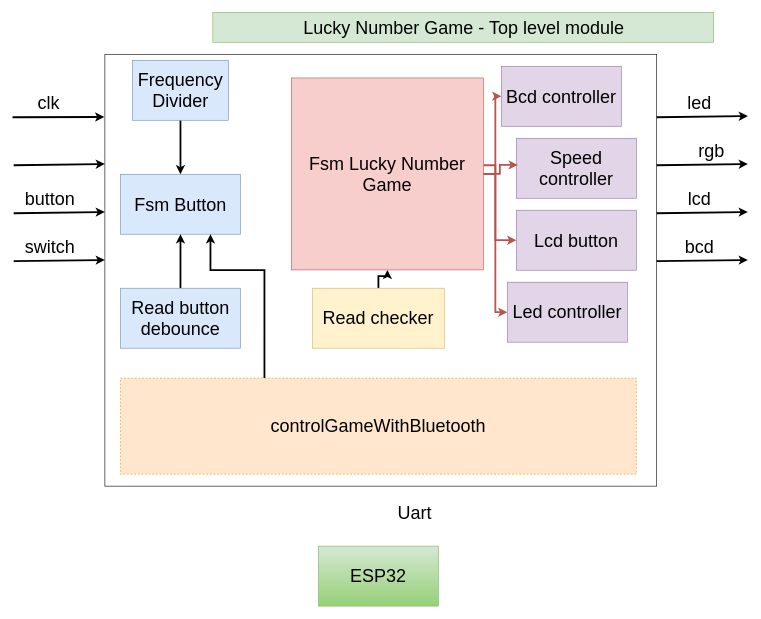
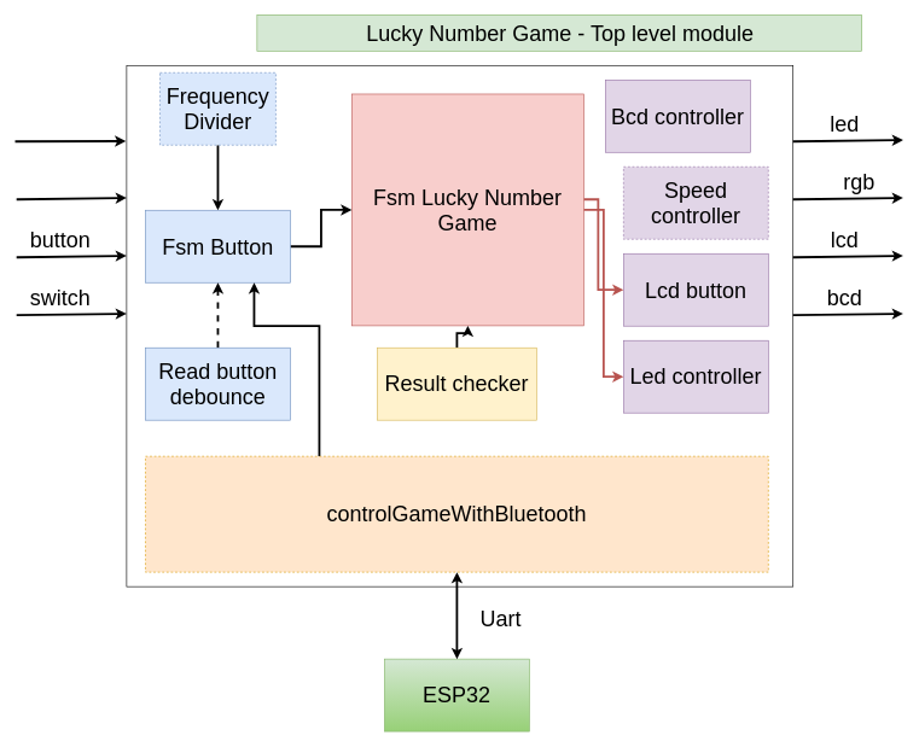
  <mxCell id="0" />
  <mxCell id="1" parent="0" />
  <mxCell id="2" value="" style="rounded=0;whiteSpace=wrap;html=1;fillColor=none;" parent="1" vertex="1"><mxGeometry x="174" y="90" width="920" height="720" as="geometry" /></mxCell>
  <mxCell id="3" style="edgeStyle=orthogonalEdgeStyle;rounded=0;orthogonalLoop=1;jettySize=auto;html=1;entryX=0.5;entryY=0;entryDx=0;entryDy=0;strokeWidth=3;" parent="1" source="4" target="26" edge="1"><mxGeometry relative="1" as="geometry" /></mxCell>
- <mxCell id="4" value="&lt;font style=&quot;font-size: 30px;&quot;&gt;Frequency Divider&lt;/font&gt;" style="rounded=0;whiteSpace=wrap;html=1;fillColor=#dae8fc;strokeColor=#6c8ebf;" parent="1" vertex="1"><mxGeometry y="100" width="160" height="100" as="geometry" x="220" /></mxCell>
+ <mxCell id="4" value="&lt;font style=&quot;font-size: 30px;&quot;&gt;Frequency Divider&lt;/font&gt;" style="rounded=0;whiteSpace=wrap;html=1;fillColor=#dae8fc;strokeColor=#6c8ebf;dashed=1;" parent="1" vertex="1"><mxGeometry y="100" width="160" height="100" as="geometry" x="220" /></mxCell>
  <mxCell id="5" value="" style="endArrow=classic;html=1;rounded=0;entryX=-0.001;entryY=0.079;entryDx=0;entryDy=0;entryPerimeter=0;strokeWidth=3;" parent="1" edge="1"><mxGeometry width="50" height="50" relative="1" as="geometry"><mxPoint x="20" y="195" as="sourcePoint" /><mxPoint x="173.08" y="194.5" as="targetPoint" /></mxGeometry></mxCell>
- <mxCell id="6" value="&lt;font style=&quot;font-size: 30px;&quot;&gt;clk&lt;/font&gt;" style="text;html=1;align=center;verticalAlign=middle;resizable=0;points=[];autosize=1;strokeColor=none;fillColor=none;perimeterSpacing=2;strokeWidth=3;" parent="1" vertex="1"><mxGeometry x="50" y="145" width="60" height="50" as="geometry" /></mxCell>
  <mxCell id="7" value="&lt;font style=&quot;font-size: 30px;&quot;&gt;Lucky Number Game - Top level module&lt;/font&gt;" style="text;html=1;align=center;verticalAlign=middle;resizable=0;points=[];autosize=1;strokeColor=#82b366;fillColor=#d5e8d4;" parent="1" vertex="1"><mxGeometry x="354" y="20" width="835" height="50" as="geometry" /></mxCell>
  <mxCell id="8" value="" style="endArrow=classic;html=1;rounded=0;entryX=-0.002;entryY=0.068;entryDx=0;entryDy=0;entryPerimeter=0;strokeWidth=3;" parent="1" edge="1"><mxGeometry width="50" height="50" relative="1" as="geometry"><mxPoint x="22" y="275" as="sourcePoint" /><mxPoint x="174" y="273" as="targetPoint" /></mxGeometry></mxCell>
  <mxCell id="9" value="" style="endArrow=classic;html=1;rounded=0;entryX=-0.002;entryY=0.068;entryDx=0;entryDy=0;entryPerimeter=0;strokeWidth=3;" parent="1" edge="1"><mxGeometry width="50" height="50" relative="1" as="geometry"><mxPoint x="22" y="355" as="sourcePoint" /><mxPoint x="174" y="353" as="targetPoint" /></mxGeometry></mxCell>
  <mxCell id="10" value="&lt;span style=&quot;font-size: 30px;&quot;&gt;button&lt;/span&gt;" style="text;html=1;align=center;verticalAlign=middle;resizable=0;points=[];autosize=1;strokeColor=none;fillColor=none;perimeterSpacing=2;strokeWidth=3;" parent="1" vertex="1"><mxGeometry x="27" y="305" width="110" height="50" as="geometry" /></mxCell>
  <mxCell id="11" value="" style="endArrow=classic;html=1;rounded=0;entryX=-0.002;entryY=0.068;entryDx=0;entryDy=0;entryPerimeter=0;strokeWidth=3;" parent="1" edge="1"><mxGeometry width="50" height="50" relative="1" as="geometry"><mxPoint x="22" y="435" as="sourcePoint" /><mxPoint x="174" y="433" as="targetPoint" /></mxGeometry></mxCell>
  <mxCell id="12" value="&lt;span style=&quot;font-size: 30px;&quot;&gt;switch&lt;/span&gt;" style="text;html=1;align=center;verticalAlign=middle;resizable=0;points=[];autosize=1;strokeColor=none;fillColor=none;perimeterSpacing=2;strokeWidth=3;" parent="1" vertex="1"><mxGeometry x="27" y="385" width="110" height="50" as="geometry" /></mxCell>
  <mxCell id="13" value="" style="endArrow=classic;html=1;rounded=0;entryX=-0.002;entryY=0.068;entryDx=0;entryDy=0;entryPerimeter=0;strokeWidth=3;" parent="1" edge="1"><mxGeometry width="50" height="50" relative="1" as="geometry"><mxPoint x="1094" y="195" as="sourcePoint" /><mxPoint x="1246" y="193" as="targetPoint" /></mxGeometry></mxCell>
  <mxCell id="14" value="&lt;span style=&quot;font-size: 30px;&quot;&gt;led&lt;/span&gt;" style="text;html=1;align=center;verticalAlign=middle;resizable=0;points=[];autosize=1;strokeColor=none;fillColor=none;perimeterSpacing=2;strokeWidth=3;" parent="1" vertex="1"><mxGeometry x="1135" y="145" width="60" height="50" as="geometry" /></mxCell>
  <mxCell id="15" value="" style="endArrow=classic;html=1;rounded=0;entryX=-0.002;entryY=0.068;entryDx=0;entryDy=0;entryPerimeter=0;strokeWidth=3;" parent="1" edge="1"><mxGeometry width="50" height="50" relative="1" as="geometry"><mxPoint x="1094" y="275" as="sourcePoint" /><mxPoint x="1246" y="273" as="targetPoint" /></mxGeometry></mxCell>
  <mxCell id="16" value="&lt;span style=&quot;font-size: 30px;&quot;&gt;rgb&lt;/span&gt;" style="text;html=1;align=center;verticalAlign=middle;resizable=0;points=[];autosize=1;strokeColor=none;fillColor=none;perimeterSpacing=2;strokeWidth=3;" parent="1" vertex="1"><mxGeometry x="1150" y="225" width="70" height="50" as="geometry" /></mxCell>
  <mxCell id="17" value="" style="endArrow=classic;html=1;rounded=0;entryX=-0.002;entryY=0.068;entryDx=0;entryDy=0;entryPerimeter=0;strokeWidth=3;" parent="1" edge="1"><mxGeometry width="50" height="50" relative="1" as="geometry"><mxPoint x="1094" y="355" as="sourcePoint" /><mxPoint x="1246" y="353" as="targetPoint" /></mxGeometry></mxCell>
  <mxCell id="18" value="&lt;span style=&quot;font-size: 30px;&quot;&gt;lcd&lt;/span&gt;" style="text;html=1;align=center;verticalAlign=middle;resizable=0;points=[];autosize=1;strokeColor=none;fillColor=none;perimeterSpacing=2;strokeWidth=3;" parent="1" vertex="1"><mxGeometry x="1135" y="305" width="60" height="50" as="geometry" /></mxCell>
  <mxCell id="19" value="" style="endArrow=classic;html=1;rounded=0;entryX=-0.002;entryY=0.068;entryDx=0;entryDy=0;entryPerimeter=0;strokeWidth=3;" parent="1" edge="1"><mxGeometry width="50" height="50" relative="1" as="geometry"><mxPoint x="1094" y="435" as="sourcePoint" /><mxPoint x="1246" y="433" as="targetPoint" /></mxGeometry></mxCell>
  <mxCell id="20" value="&lt;span style=&quot;font-size: 30px;&quot;&gt;bcd&lt;/span&gt;" style="text;html=1;align=center;verticalAlign=middle;resizable=0;points=[];autosize=1;strokeColor=none;fillColor=none;perimeterSpacing=2;strokeWidth=3;" parent="1" vertex="1"><mxGeometry x="1130" y="385" width="70" height="50" as="geometry" /></mxCell>
  <mxCell id="21" style="edgeStyle=orthogonalEdgeStyle;rounded=0;orthogonalLoop=1;jettySize=auto;html=1;strokeWidth=3;fillColor=#f8cecc;strokeColor=#b85450;entryX=0;entryY=0.5;entryDx=0;entryDy=0;" parent="1" source="24" target="31" edge="1"><mxGeometry relative="1" as="geometry" /></mxCell>
  <mxCell id="22" style="edgeStyle=orthogonalEdgeStyle;rounded=0;orthogonalLoop=1;jettySize=auto;html=1;entryX=0;entryY=0.5;entryDx=0;entryDy=0;strokeWidth=3;fillColor=#f8cecc;strokeColor=#b85450;" parent="1" source="24" target="32" edge="1"><mxGeometry relative="1" as="geometry"><Array as="points"><mxPoint x="825" y="275" /><mxPoint x="825" y="400" /></Array></mxGeometry></mxCell>
- <mxCell id="23" style="edgeStyle=orthogonalEdgeStyle;rounded=0;orthogonalLoop=1;jettySize=auto;html=1;entryX=0;entryY=0.5;entryDx=0;entryDy=0;strokeWidth=3;fillColor=#f8cecc;strokeColor=#b85450;" parent="1" source="24" target="35" edge="1"><mxGeometry relative="1" as="geometry" /></mxCell>
  <mxCell id="24" value="&lt;span style=&quot;font-size: 30px;&quot;&gt;Fsm Lucky Number Game&lt;/span&gt;" style="rounded=0;whiteSpace=wrap;html=1;fillColor=#f8cecc;strokeColor=#b85450;" parent="1" vertex="1"><mxGeometry x="485" y="129.5" width="320" height="320" as="geometry" /></mxCell>
+ <mxCell id="25" style="edgeStyle=orthogonalEdgeStyle;rounded=0;orthogonalLoop=1;jettySize=auto;html=1;strokeWidth=3;" parent="1" source="26" target="24" edge="1"><mxGeometry relative="1" as="geometry" /></mxCell>
  <mxCell id="26" value="&lt;span style=&quot;font-size: 30px;&quot;&gt;Fsm Button&lt;/span&gt;" style="rounded=0;whiteSpace=wrap;html=1;fillColor=#dae8fc;strokeColor=#6c8ebf;" parent="1" vertex="1"><mxGeometry x="200" y="290" width="200" height="100" as="geometry" /></mxCell>
- <mxCell id="27" style="edgeStyle=orthogonalEdgeStyle;rounded=0;orthogonalLoop=1;jettySize=auto;html=1;entryX=0.5;entryY=1;entryDx=0;entryDy=0;strokeWidth=3;" parent="1" source="28" target="26" edge="1"><mxGeometry relative="1" as="geometry" /></mxCell>
+ <mxCell id="27" style="edgeStyle=orthogonalEdgeStyle;rounded=0;orthogonalLoop=1;jettySize=auto;html=1;entryX=0.5;entryY=1;entryDx=0;entryDy=0;strokeWidth=3;dashed=1;" parent="1" source="28" target="26" edge="1"><mxGeometry relative="1" as="geometry" /></mxCell>
  <mxCell id="28" value="&lt;span style=&quot;font-size: 30px;&quot;&gt;Read button debounce&lt;/span&gt;" style="rounded=0;whiteSpace=wrap;html=1;fillColor=#dae8fc;strokeColor=#6c8ebf;" parent="1" vertex="1"><mxGeometry x="200" y="480" width="200" height="100" as="geometry" /></mxCell>
  <mxCell id="29" style="edgeStyle=orthogonalEdgeStyle;rounded=0;orthogonalLoop=1;jettySize=auto;html=1;strokeWidth=3;" parent="1" source="30" target="24" edge="1"><mxGeometry relative="1" as="geometry" /></mxCell>
- <mxCell id="30" value="&lt;span style=&quot;font-size: 30px;&quot;&gt;Read checker&lt;/span&gt;" style="rounded=0;whiteSpace=wrap;html=1;fillColor=#fff2cc;strokeColor=#d6b656;" parent="1" vertex="1"><mxGeometry x="520" y="480" width="220" height="100" as="geometry" /></mxCell>
- <mxCell id="31" value="&lt;span style=&quot;font-size: 30px;&quot;&gt;Led controller&lt;/span&gt;" style="rounded=0;whiteSpace=wrap;html=1;fillColor=#e1d5e7;strokeColor=#9673a6;" parent="1" vertex="1"><mxGeometry x="845" y="470" width="200" height="100" as="geometry" /></mxCell>
+ <mxCell id="30" value="&lt;span style=&quot;font-size: 30px;&quot;&gt;Result checker&lt;/span&gt;" style="rounded=0;whiteSpace=wrap;html=1;fillColor=#fff2cc;strokeColor=#d6b656;" parent="1" vertex="1"><mxGeometry x="520" y="480" width="220" height="100" as="geometry" /></mxCell>
+ <mxCell id="31" value="&lt;span style=&quot;font-size: 30px;&quot;&gt;Led controller&lt;/span&gt;" style="rounded=0;whiteSpace=wrap;html=1;fillColor=#e1d5e7;strokeColor=#9673a6;" parent="1" vertex="1"><mxGeometry x="860" y="470" width="200" height="100" as="geometry" /></mxCell>
  <mxCell id="32" value="&lt;span style=&quot;font-size: 30px;&quot;&gt;Lcd button&lt;/span&gt;" style="rounded=0;whiteSpace=wrap;html=1;fillColor=#e1d5e7;strokeColor=#9673a6;" parent="1" vertex="1"><mxGeometry x="860" y="350" width="200" height="100" as="geometry" /></mxCell>
- <mxCell id="33" value="&lt;span style=&quot;font-size: 30px;&quot;&gt;Speed controller&lt;/span&gt;" style="rounded=0;whiteSpace=wrap;html=1;fillColor=#e1d5e7;strokeColor=#9673a6;" parent="1" vertex="1"><mxGeometry x="860" y="230" width="200" height="100" as="geometry" /></mxCell>
- <mxCell id="34" style="edgeStyle=orthogonalEdgeStyle;rounded=0;orthogonalLoop=1;jettySize=auto;html=1;entryX=0.012;entryY=0.444;entryDx=0;entryDy=0;entryPerimeter=0;strokeWidth=3;fillColor=#f8cecc;strokeColor=#b85450;" parent="1" source="24" target="33" edge="1"><mxGeometry relative="1" as="geometry" /></mxCell>
+ <mxCell id="33" value="&lt;span style=&quot;font-size: 30px;&quot;&gt;Speed controller&lt;/span&gt;" style="rounded=0;whiteSpace=wrap;html=1;fillColor=#e1d5e7;strokeColor=#9673a6;dashed=1;" parent="1" vertex="1"><mxGeometry x="860" y="230" width="200" height="100" as="geometry" /></mxCell>
  <mxCell id="35" value="&lt;span style=&quot;font-size: 30px;&quot;&gt;Bcd controller&lt;/span&gt;" style="rounded=0;whiteSpace=wrap;html=1;fillColor=#e1d5e7;strokeColor=#9673a6;" parent="1" vertex="1"><mxGeometry x="835" y="110" width="200" height="100" as="geometry" /></mxCell>
  <mxCell id="36" style="edgeStyle=orthogonalEdgeStyle;rounded=0;orthogonalLoop=1;jettySize=auto;html=1;entryX=0.75;entryY=1;entryDx=0;entryDy=0;strokeWidth=3;" edge="1" parent="1" source="37" target="26"><mxGeometry relative="1" as="geometry"><Array as="points"><mxPoint x="440" y="450" /><mxPoint x="350" y="450" /></Array></mxGeometry></mxCell>
  <mxCell id="37" value="&lt;span style=&quot;font-size: 30px;&quot;&gt;controlGameWithBluetooth&lt;/span&gt;" style="rounded=0;whiteSpace=wrap;html=1;fillColor=#ffe6cc;strokeColor=#d79b00;dashed=1;" vertex="1" parent="1"><mxGeometry x="200" y="630" width="860" height="160" as="geometry" /></mxCell>
  <mxCell id="38" value="&lt;span style=&quot;font-size: 30px;&quot;&gt;ESP32&lt;/span&gt;" style="rounded=0;whiteSpace=wrap;html=1;fillColor=#d5e8d4;strokeColor=#82b366;gradientColor=#97d077;" vertex="1" parent="1"><mxGeometry x="530" y="910" width="200" height="100" as="geometry" /></mxCell>
+ <mxCell id="39" value="" style="endArrow=classic;startArrow=classic;html=1;rounded=0;exitX=0.5;exitY=0;exitDx=0;exitDy=0;entryX=0.5;entryY=1;entryDx=0;entryDy=0;strokeWidth=3;" edge="1" parent="1" source="38" target="37"><mxGeometry width="50" height="50" relative="1" as="geometry"><mxPoint x="490" y="700" as="sourcePoint" /><mxPoint x="540" y="650" as="targetPoint" /></mxGeometry></mxCell>
  <mxCell id="40" value="&lt;span style=&quot;font-size: 30px;&quot;&gt;Uart&lt;/span&gt;" style="text;html=1;align=center;verticalAlign=middle;resizable=0;points=[];autosize=1;strokeColor=none;fillColor=none;perimeterSpacing=2;strokeWidth=3;" vertex="1" parent="1"><mxGeometry x="650" y="830" width="80" height="50" as="geometry" /></mxCell>
